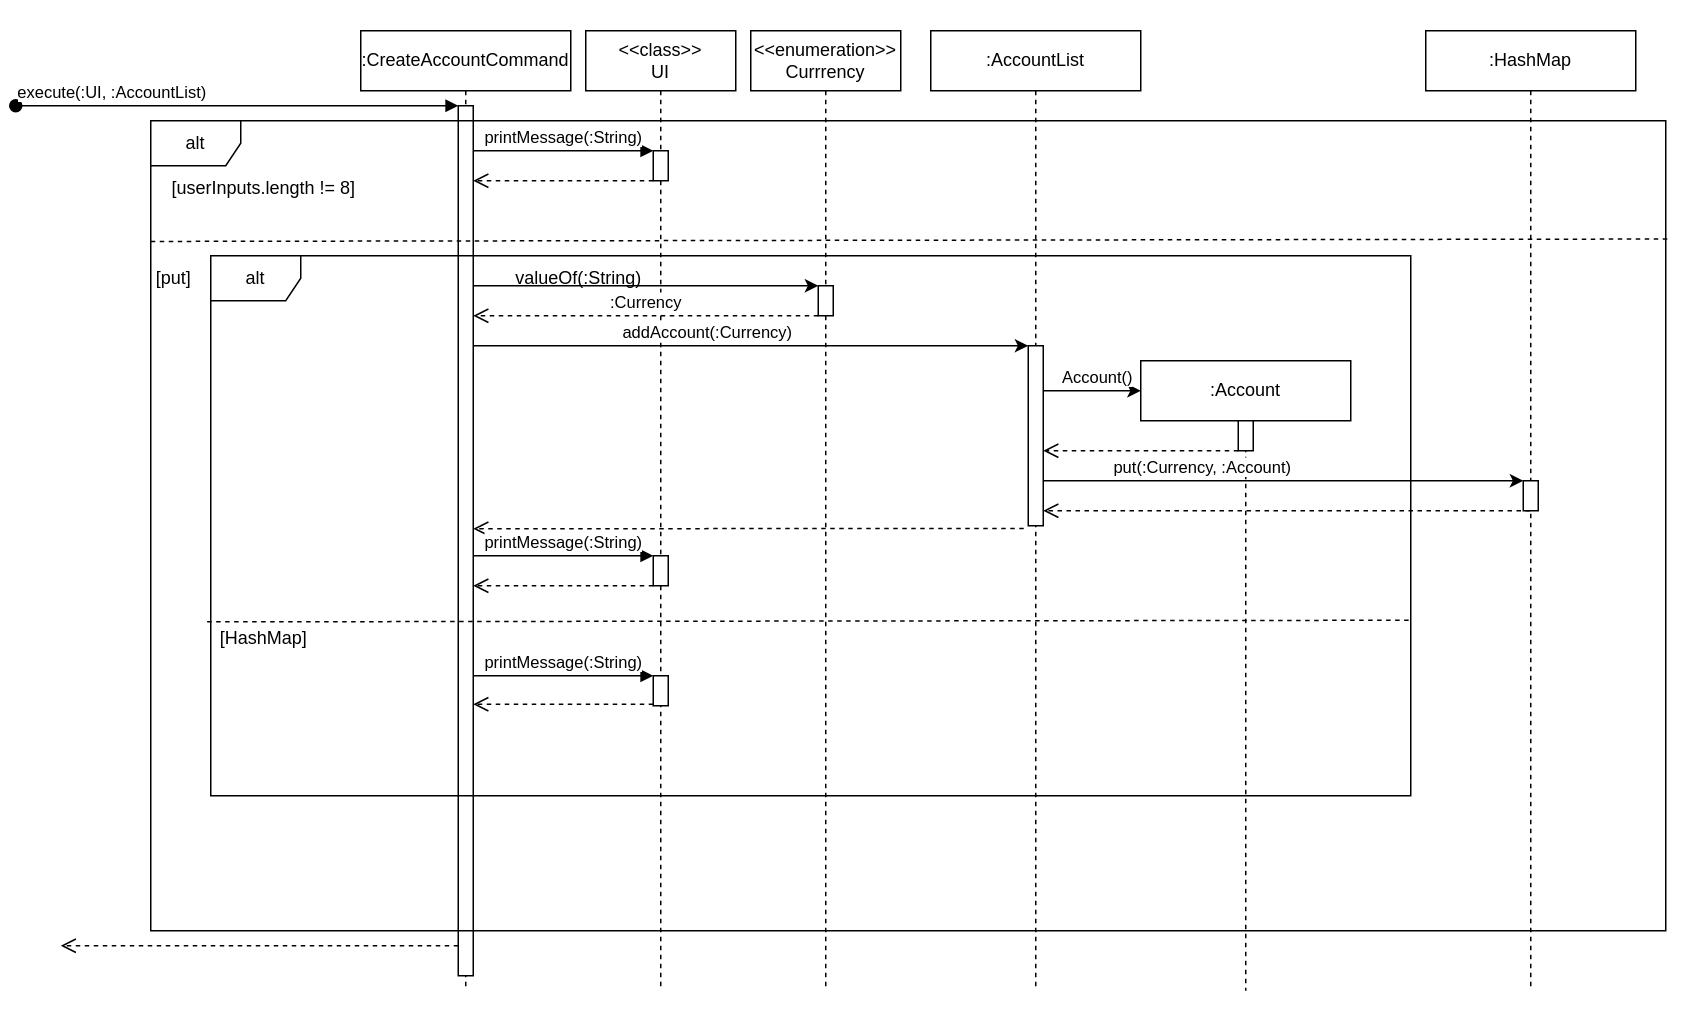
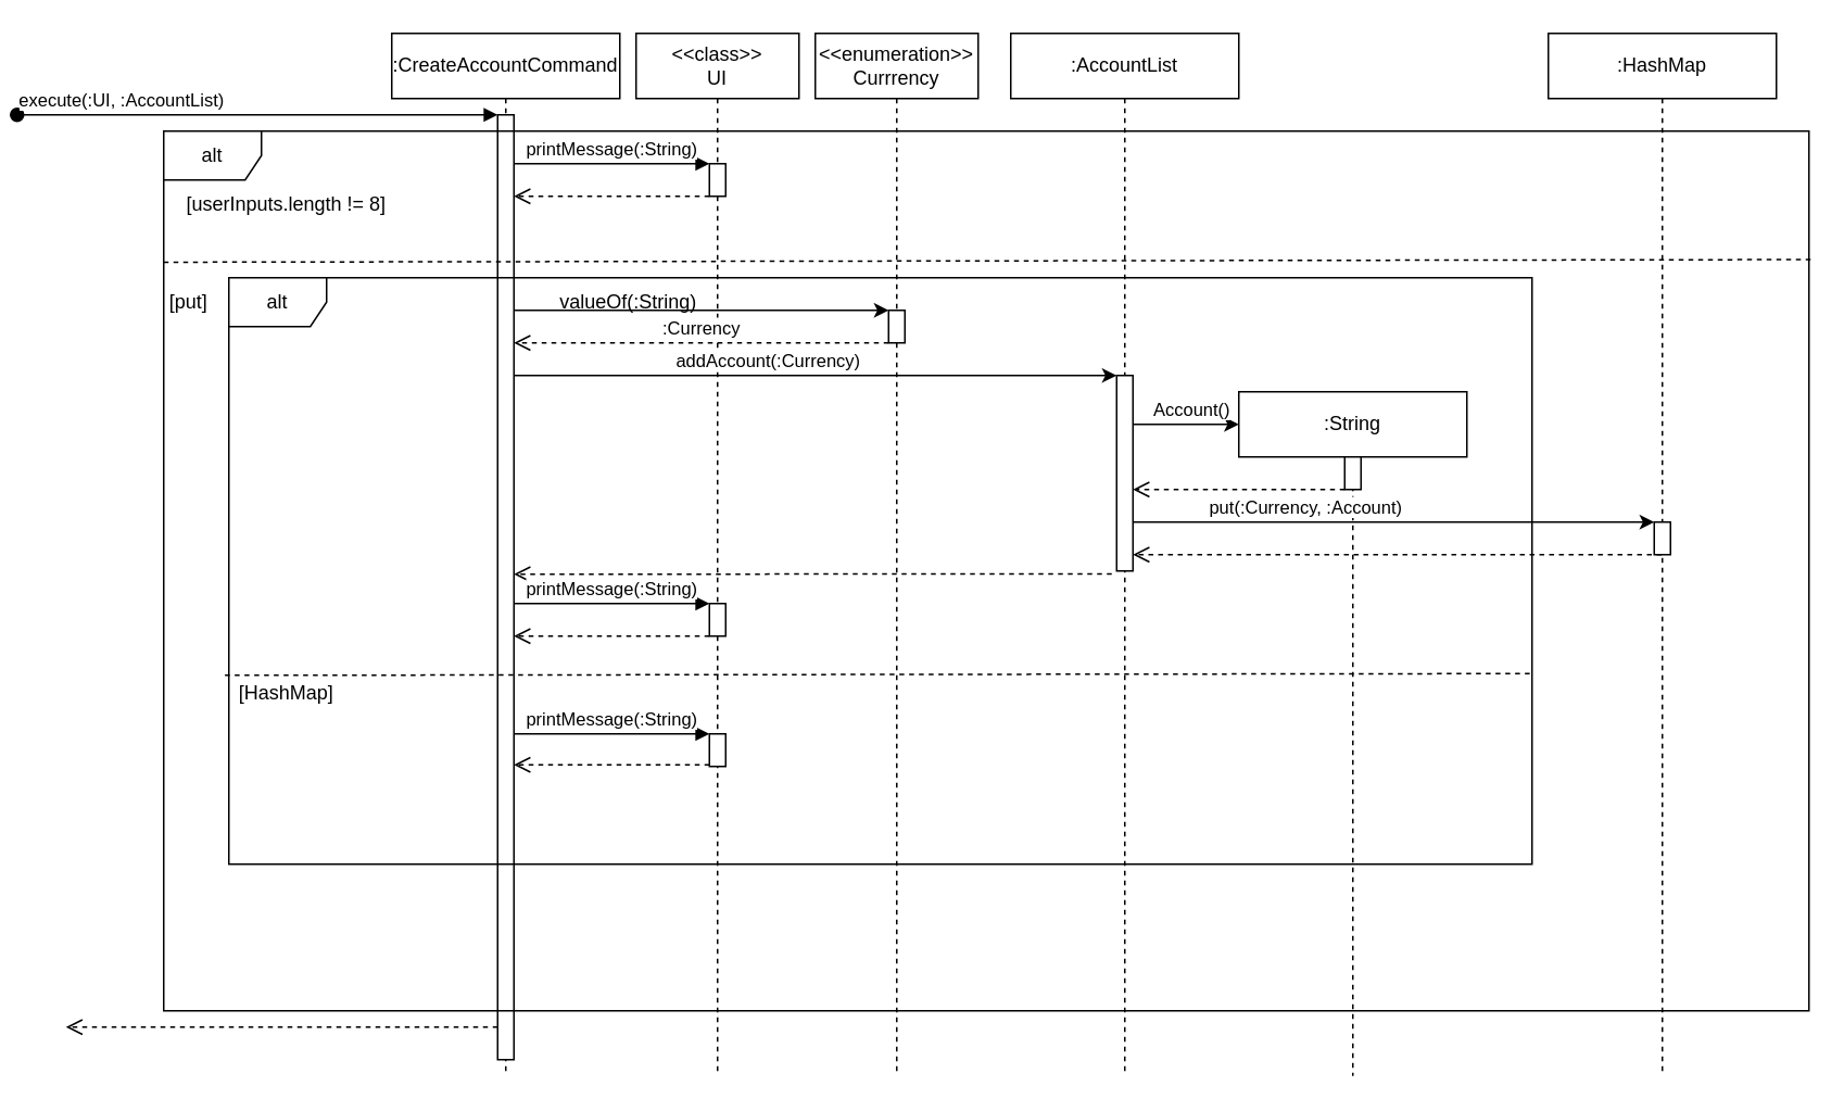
  <mxCell id="0" />
  <mxCell id="1" parent="0" />
  <mxCell id="2" value=":CreateAccountCommand" style="shape=umlLifeline;perimeter=lifelinePerimeter;whiteSpace=wrap;html=1;container=0;dropTarget=0;collapsible=0;recursiveResize=0;outlineConnect=0;portConstraint=eastwest;newEdgeStyle={&quot;edgeStyle&quot;:&quot;elbowEdgeStyle&quot;,&quot;elbow&quot;:&quot;vertical&quot;,&quot;curved&quot;:0,&quot;rounded&quot;:0};" parent="1" vertex="1"><mxGeometry x="220" y="20" width="140" height="640" as="geometry" /></mxCell>
  <mxCell id="3" value="" style="html=1;points=[];perimeter=orthogonalPerimeter;outlineConnect=0;targetShapes=umlLifeline;portConstraint=eastwest;newEdgeStyle={&quot;edgeStyle&quot;:&quot;elbowEdgeStyle&quot;,&quot;elbow&quot;:&quot;vertical&quot;,&quot;curved&quot;:0,&quot;rounded&quot;:0};" parent="2" vertex="1"><mxGeometry x="65" y="50" width="10" height="580" as="geometry" /></mxCell>
  <mxCell id="4" value="execute(:UI, :AccountList)" style="html=1;verticalAlign=bottom;startArrow=oval;endArrow=block;startSize=8;edgeStyle=elbowEdgeStyle;elbow=vertical;curved=0;rounded=0;" parent="2" target="3" edge="1"><mxGeometry x="-0.562" relative="1" as="geometry"><mxPoint x="-230" y="50" as="sourcePoint" /><Array as="points"><mxPoint x="-40" y="50" /></Array><mxPoint x="-1" as="offset" /></mxGeometry></mxCell>
  <mxCell id="5" value="&amp;lt;&amp;lt;class&amp;gt;&amp;gt;&lt;br&gt;UI" style="shape=umlLifeline;perimeter=lifelinePerimeter;whiteSpace=wrap;html=1;container=0;dropTarget=0;collapsible=0;recursiveResize=0;outlineConnect=0;portConstraint=eastwest;newEdgeStyle={&quot;edgeStyle&quot;:&quot;elbowEdgeStyle&quot;,&quot;elbow&quot;:&quot;vertical&quot;,&quot;curved&quot;:0,&quot;rounded&quot;:0};" parent="1" vertex="1"><mxGeometry x="370" y="20" width="100" height="640" as="geometry" /></mxCell>
  <mxCell id="6" value="" style="html=1;points=[];perimeter=orthogonalPerimeter;outlineConnect=0;targetShapes=umlLifeline;portConstraint=eastwest;newEdgeStyle={&quot;edgeStyle&quot;:&quot;elbowEdgeStyle&quot;,&quot;elbow&quot;:&quot;vertical&quot;,&quot;curved&quot;:0,&quot;rounded&quot;:0};" parent="5" vertex="1"><mxGeometry x="45" y="80" width="10" height="20" as="geometry" /></mxCell>
  <mxCell id="7" value="" style="html=1;points=[];perimeter=orthogonalPerimeter;outlineConnect=0;targetShapes=umlLifeline;portConstraint=eastwest;newEdgeStyle={&quot;edgeStyle&quot;:&quot;elbowEdgeStyle&quot;,&quot;elbow&quot;:&quot;vertical&quot;,&quot;curved&quot;:0,&quot;rounded&quot;:0};" vertex="1" parent="5"><mxGeometry x="45" y="350" width="10" height="20" as="geometry" /></mxCell>
  <mxCell id="8" value="printMessage(:String)" style="html=1;verticalAlign=bottom;endArrow=block;edgeStyle=elbowEdgeStyle;elbow=vertical;curved=0;rounded=0;" parent="1" source="3" target="6" edge="1"><mxGeometry relative="1" as="geometry"><mxPoint x="345" y="90" as="sourcePoint" /><Array as="points"><mxPoint x="360" y="100" /><mxPoint x="270" y="90" /><mxPoint x="330" y="80" /></Array></mxGeometry></mxCell>
  <mxCell id="9" value="" style="html=1;verticalAlign=bottom;endArrow=open;dashed=1;endSize=8;edgeStyle=elbowEdgeStyle;elbow=vertical;curved=0;rounded=0;" parent="1" source="6" target="3" edge="1"><mxGeometry relative="1" as="geometry"><mxPoint x="270" y="120" as="targetPoint" /><Array as="points"><mxPoint x="310" y="120" /><mxPoint x="340" y="240" /></Array></mxGeometry></mxCell>
  <mxCell id="10" value="alt" style="shape=umlFrame;whiteSpace=wrap;html=1;pointerEvents=0;" vertex="1" parent="1"><mxGeometry x="80" y="80" width="1010" height="540" as="geometry" /></mxCell>
  <mxCell id="11" value="[userInputs.length != 8]" style="text;html=1;align=center;verticalAlign=middle;resizable=0;points=[];autosize=1;strokeColor=none;fillColor=none;" vertex="1" parent="1"><mxGeometry x="80" y="110" width="150" height="30" as="geometry" /></mxCell>
  <mxCell id="12" value="" style="endArrow=none;dashed=1;html=1;rounded=0;exitX=0;exitY=0.149;exitDx=0;exitDy=0;exitPerimeter=0;entryX=1.002;entryY=0.146;entryDx=0;entryDy=0;entryPerimeter=0;" edge="1" parent="1" source="10" target="10"><mxGeometry width="50" height="50" relative="1" as="geometry"><mxPoint x="550" y="230" as="sourcePoint" /><mxPoint x="600" y="180" as="targetPoint" /></mxGeometry></mxCell>
  <mxCell id="13" value="[put]" style="text;html=1;align=center;verticalAlign=middle;resizable=0;points=[];autosize=1;strokeColor=none;fillColor=none;" vertex="1" parent="1"><mxGeometry x="70" y="170" width="50" height="30" as="geometry" /></mxCell>
  <mxCell id="14" value="&amp;lt;&amp;lt;enumeration&amp;gt;&amp;gt;&lt;br&gt;Currrency" style="shape=umlLifeline;perimeter=lifelinePerimeter;whiteSpace=wrap;html=1;container=0;dropTarget=0;collapsible=0;recursiveResize=0;outlineConnect=0;portConstraint=eastwest;newEdgeStyle={&quot;edgeStyle&quot;:&quot;elbowEdgeStyle&quot;,&quot;elbow&quot;:&quot;vertical&quot;,&quot;curved&quot;:0,&quot;rounded&quot;:0};" vertex="1" parent="1"><mxGeometry x="480" y="20" width="100" height="640" as="geometry" /></mxCell>
  <mxCell id="15" value="" style="html=1;points=[];perimeter=orthogonalPerimeter;outlineConnect=0;targetShapes=umlLifeline;portConstraint=eastwest;newEdgeStyle={&quot;edgeStyle&quot;:&quot;elbowEdgeStyle&quot;,&quot;elbow&quot;:&quot;vertical&quot;,&quot;curved&quot;:0,&quot;rounded&quot;:0};" vertex="1" parent="14"><mxGeometry x="45" y="170" width="10" height="20" as="geometry" /></mxCell>
  <mxCell id="16" style="edgeStyle=elbowEdgeStyle;rounded=0;orthogonalLoop=1;jettySize=auto;html=1;elbow=vertical;curved=0;" edge="1" parent="1" source="3" target="15"><mxGeometry relative="1" as="geometry"><mxPoint x="490" y="180" as="targetPoint" /><Array as="points"><mxPoint x="480" y="190" /><mxPoint x="300" y="180" /></Array></mxGeometry></mxCell>
  <mxCell id="17" value="valueOf(:String)" style="text;html=1;align=center;verticalAlign=middle;resizable=0;points=[];autosize=1;strokeColor=none;fillColor=none;" vertex="1" parent="1"><mxGeometry x="310" y="170" width="110" height="30" as="geometry" /></mxCell>
  <mxCell id="18" value=":Currency" style="html=1;verticalAlign=bottom;endArrow=open;dashed=1;endSize=8;edgeStyle=elbowEdgeStyle;elbow=vertical;curved=0;rounded=0;" edge="1" parent="1" source="15" target="3"><mxGeometry relative="1" as="geometry"><mxPoint x="610" y="210" as="sourcePoint" /><mxPoint x="530" y="210" as="targetPoint" /><Array as="points"><mxPoint x="500" y="210" /><mxPoint x="300" y="200" /></Array></mxGeometry></mxCell>
  <mxCell id="19" value=":AccountList" style="shape=umlLifeline;perimeter=lifelinePerimeter;whiteSpace=wrap;html=1;container=0;dropTarget=0;collapsible=0;recursiveResize=0;outlineConnect=0;portConstraint=eastwest;newEdgeStyle={&quot;edgeStyle&quot;:&quot;elbowEdgeStyle&quot;,&quot;elbow&quot;:&quot;vertical&quot;,&quot;curved&quot;:0,&quot;rounded&quot;:0};" vertex="1" parent="1"><mxGeometry x="600" y="20" width="140" height="640" as="geometry" /></mxCell>
  <mxCell id="20" value="" style="html=1;points=[];perimeter=orthogonalPerimeter;outlineConnect=0;targetShapes=umlLifeline;portConstraint=eastwest;newEdgeStyle={&quot;edgeStyle&quot;:&quot;elbowEdgeStyle&quot;,&quot;elbow&quot;:&quot;vertical&quot;,&quot;curved&quot;:0,&quot;rounded&quot;:0};" vertex="1" parent="19"><mxGeometry x="65" y="210" width="10" height="120" as="geometry" /></mxCell>
  <mxCell id="21" style="edgeStyle=elbowEdgeStyle;rounded=0;orthogonalLoop=1;jettySize=auto;html=1;elbow=vertical;curved=0;" edge="1" parent="1" source="3" target="20"><mxGeometry relative="1" as="geometry"><Array as="points"><mxPoint x="360" y="230" /><mxPoint x="490" y="220" /></Array></mxGeometry></mxCell>
  <mxCell id="22" value="addAccount(:Currency)" style="edgeLabel;html=1;align=center;verticalAlign=middle;resizable=0;points=[];" vertex="1" connectable="0" parent="21"><mxGeometry x="-0.17" y="-1" relative="1" as="geometry"><mxPoint x="1" y="-11" as="offset" /></mxGeometry></mxCell>
  <mxCell id="23" value="alt" style="shape=umlFrame;whiteSpace=wrap;html=1;pointerEvents=0;" vertex="1" parent="1"><mxGeometry x="120" y="170" width="800" height="360" as="geometry" /></mxCell>
  <mxCell id="24" value="" style="endArrow=none;dashed=1;html=1;rounded=0;exitX=-0.003;exitY=0.678;exitDx=0;exitDy=0;exitPerimeter=0;entryX=1.002;entryY=0.675;entryDx=0;entryDy=0;entryPerimeter=0;" edge="1" parent="1" source="23" target="23"><mxGeometry width="50" height="50" relative="1" as="geometry"><mxPoint x="90" y="170" as="sourcePoint" /><mxPoint x="1102" y="169" as="targetPoint" /></mxGeometry></mxCell>
- <mxCell id="25" value=":Account" style="shape=umlLifeline;perimeter=lifelinePerimeter;whiteSpace=wrap;html=1;container=0;dropTarget=0;collapsible=0;recursiveResize=0;outlineConnect=0;portConstraint=eastwest;newEdgeStyle={&quot;edgeStyle&quot;:&quot;elbowEdgeStyle&quot;,&quot;elbow&quot;:&quot;vertical&quot;,&quot;curved&quot;:0,&quot;rounded&quot;:0};" vertex="1" parent="1"><mxGeometry x="740" y="240" width="140" height="420" as="geometry" /></mxCell>
+ <mxCell id="25" value=":String" style="shape=umlLifeline;perimeter=lifelinePerimeter;whiteSpace=wrap;html=1;container=0;dropTarget=0;collapsible=0;recursiveResize=0;outlineConnect=0;portConstraint=eastwest;newEdgeStyle={&quot;edgeStyle&quot;:&quot;elbowEdgeStyle&quot;,&quot;elbow&quot;:&quot;vertical&quot;,&quot;curved&quot;:0,&quot;rounded&quot;:0};" vertex="1" parent="1"><mxGeometry x="740" y="240" width="140" height="420" as="geometry" /></mxCell>
  <mxCell id="26" value="" style="html=1;points=[];perimeter=orthogonalPerimeter;outlineConnect=0;targetShapes=umlLifeline;portConstraint=eastwest;newEdgeStyle={&quot;edgeStyle&quot;:&quot;elbowEdgeStyle&quot;,&quot;elbow&quot;:&quot;vertical&quot;,&quot;curved&quot;:0,&quot;rounded&quot;:0};" vertex="1" parent="25"><mxGeometry x="65" y="40" width="10" height="20" as="geometry" /></mxCell>
  <mxCell id="27" style="edgeStyle=elbowEdgeStyle;rounded=0;orthogonalLoop=1;jettySize=auto;html=1;elbow=vertical;curved=0;" edge="1" parent="1" source="20"><mxGeometry relative="1" as="geometry"><mxPoint x="740" y="260" as="targetPoint" /><Array as="points"><mxPoint x="700" y="260" /></Array></mxGeometry></mxCell>
  <mxCell id="28" value="Account()" style="edgeLabel;html=1;align=center;verticalAlign=middle;resizable=0;points=[];" vertex="1" connectable="0" parent="27"><mxGeometry x="-0.266" y="3" relative="1" as="geometry"><mxPoint x="11" y="-7" as="offset" /></mxGeometry></mxCell>
  <mxCell id="29" value="" style="html=1;verticalAlign=bottom;endArrow=open;dashed=1;endSize=8;edgeStyle=elbowEdgeStyle;elbow=vertical;curved=0;rounded=0;" edge="1" parent="1" source="26" target="20"><mxGeometry x="0.308" y="25" relative="1" as="geometry"><mxPoint x="600" y="260" as="sourcePoint" /><mxPoint x="520" y="260" as="targetPoint" /><Array as="points"><mxPoint x="780" y="300" /><mxPoint x="770" y="310" /></Array><mxPoint as="offset" /></mxGeometry></mxCell>
  <mxCell id="30" style="edgeStyle=elbowEdgeStyle;rounded=0;orthogonalLoop=1;jettySize=auto;html=1;elbow=vertical;curved=0;" edge="1" parent="1" source="20" target="33"><mxGeometry relative="1" as="geometry"><mxPoint x="961.6" y="350" as="targetPoint" /><Array as="points"><mxPoint x="970" y="320" /><mxPoint x="940" y="325" /><mxPoint x="960" y="310" /><mxPoint x="880" y="350" /><mxPoint x="1060" y="310" /></Array></mxGeometry></mxCell>
  <mxCell id="31" value="put(:Currency, :Account)" style="edgeLabel;html=1;align=center;verticalAlign=middle;resizable=0;points=[];" vertex="1" connectable="0" parent="30"><mxGeometry x="-0.341" y="3" relative="1" as="geometry"><mxPoint y="-7" as="offset" /></mxGeometry></mxCell>
  <mxCell id="32" value=":HashMap" style="shape=umlLifeline;perimeter=lifelinePerimeter;whiteSpace=wrap;html=1;container=0;dropTarget=0;collapsible=0;recursiveResize=0;outlineConnect=0;portConstraint=eastwest;newEdgeStyle={&quot;edgeStyle&quot;:&quot;elbowEdgeStyle&quot;,&quot;elbow&quot;:&quot;vertical&quot;,&quot;curved&quot;:0,&quot;rounded&quot;:0};" vertex="1" parent="1"><mxGeometry x="930" y="20" width="140" height="640" as="geometry" /></mxCell>
  <mxCell id="33" value="" style="html=1;points=[];perimeter=orthogonalPerimeter;outlineConnect=0;targetShapes=umlLifeline;portConstraint=eastwest;newEdgeStyle={&quot;edgeStyle&quot;:&quot;elbowEdgeStyle&quot;,&quot;elbow&quot;:&quot;vertical&quot;,&quot;curved&quot;:0,&quot;rounded&quot;:0};" vertex="1" parent="32"><mxGeometry x="65" y="300" width="10" height="20" as="geometry" /></mxCell>
  <mxCell id="34" value="" style="html=1;verticalAlign=bottom;endArrow=open;dashed=1;endSize=8;edgeStyle=elbowEdgeStyle;elbow=vertical;curved=0;rounded=0;" edge="1" parent="1" source="32" target="20"><mxGeometry relative="1" as="geometry"><mxPoint x="870" y="349.5" as="sourcePoint" /><mxPoint x="790" y="349.5" as="targetPoint" /><Array as="points"><mxPoint x="870" y="340" /><mxPoint x="890" y="350" /><mxPoint x="670" y="350" /></Array></mxGeometry></mxCell>
  <mxCell id="35" value="[HashMap]" style="text;html=1;align=center;verticalAlign=middle;resizable=0;points=[];autosize=1;strokeColor=none;fillColor=none;" vertex="1" parent="1"><mxGeometry x="115" y="410" width="80" height="30" as="geometry" /></mxCell>
  <mxCell id="36" value="" style="html=1;points=[];perimeter=orthogonalPerimeter;outlineConnect=0;targetShapes=umlLifeline;portConstraint=eastwest;newEdgeStyle={&quot;edgeStyle&quot;:&quot;elbowEdgeStyle&quot;,&quot;elbow&quot;:&quot;vertical&quot;,&quot;curved&quot;:0,&quot;rounded&quot;:0};" vertex="1" parent="1"><mxGeometry x="415" y="450" width="10" height="20" as="geometry" /></mxCell>
  <mxCell id="37" value="printMessage(:String)" style="html=1;verticalAlign=bottom;endArrow=block;edgeStyle=elbowEdgeStyle;elbow=vertical;curved=0;rounded=0;" edge="1" parent="1" source="3"><mxGeometry relative="1" as="geometry"><mxPoint x="305" y="450" as="sourcePoint" /><Array as="points"><mxPoint x="360" y="450" /><mxPoint x="270" y="440" /><mxPoint x="330" y="430" /></Array><mxPoint x="415" y="450" as="targetPoint" /></mxGeometry></mxCell>
  <mxCell id="38" value="" style="html=1;verticalAlign=bottom;endArrow=open;dashed=1;endSize=8;edgeStyle=elbowEdgeStyle;elbow=vertical;curved=0;rounded=0;" edge="1" parent="1" target="3"><mxGeometry relative="1" as="geometry"><mxPoint x="305" y="469" as="targetPoint" /><Array as="points"><mxPoint x="310" y="469" /><mxPoint x="340" y="589" /></Array><mxPoint x="415" y="469" as="sourcePoint" /></mxGeometry></mxCell>
  <mxCell id="39" value="" style="html=1;verticalAlign=bottom;endArrow=open;dashed=1;endSize=8;edgeStyle=elbowEdgeStyle;elbow=vertical;curved=0;rounded=0;exitX=-0.3;exitY=1.015;exitDx=0;exitDy=0;exitPerimeter=0;" edge="1" parent="1" source="20" target="3"><mxGeometry relative="1" as="geometry"><mxPoint x="635" y="349.5" as="sourcePoint" /><mxPoint x="310" y="349.5" as="targetPoint" /><Array as="points"><mxPoint x="570" y="352" /><mxPoint x="640" y="360" /><mxPoint x="525" y="359.5" /><mxPoint x="305" y="359.5" /></Array></mxGeometry></mxCell>
  <mxCell id="40" value="printMessage(:String)" style="html=1;verticalAlign=bottom;endArrow=block;edgeStyle=elbowEdgeStyle;elbow=vertical;curved=0;rounded=0;" edge="1" parent="1" source="3"><mxGeometry relative="1" as="geometry"><mxPoint x="305" y="370" as="sourcePoint" /><Array as="points"><mxPoint x="360" y="370" /><mxPoint x="270" y="360" /><mxPoint x="330" y="350" /></Array><mxPoint x="415" y="370" as="targetPoint" /></mxGeometry></mxCell>
  <mxCell id="41" value="" style="html=1;verticalAlign=bottom;endArrow=open;dashed=1;endSize=8;edgeStyle=elbowEdgeStyle;elbow=vertical;curved=0;rounded=0;" edge="1" parent="1" target="3"><mxGeometry relative="1" as="geometry"><mxPoint x="305" y="390" as="targetPoint" /><Array as="points"><mxPoint x="310" y="390" /><mxPoint x="340" y="510" /></Array><mxPoint x="415" y="390" as="sourcePoint" /></mxGeometry></mxCell>
  <mxCell id="42" value="" style="html=1;verticalAlign=bottom;endArrow=open;dashed=1;endSize=8;edgeStyle=elbowEdgeStyle;elbow=vertical;curved=0;rounded=0;" edge="1" parent="1" source="3"><mxGeometry relative="1" as="geometry"><mxPoint x="290" y="630" as="sourcePoint" /><mxPoint x="20" y="630" as="targetPoint" /></mxGeometry></mxCell>
